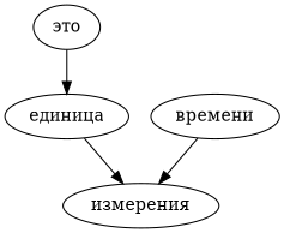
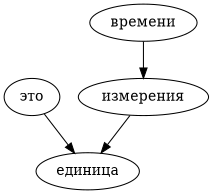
  digraph {
    "это"
    "единица"
    "измерения"
    "времени"
    "это" -> "единица"
-   "единица" -> "измерения"
+   "измерения" -> "единица"
    "времени" -> "измерения"
  }
